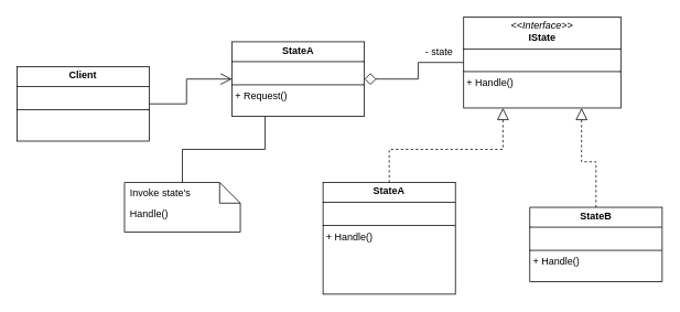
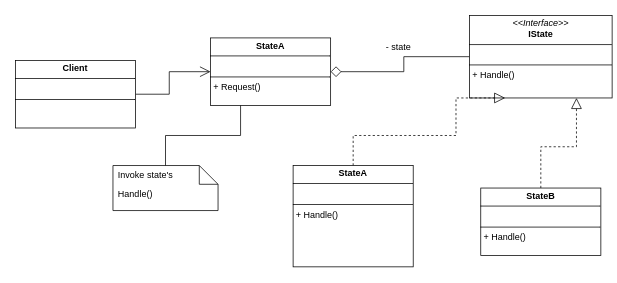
  <mxCell id="0" />
  <mxCell id="1" parent="0" />
  <mxCell id="2" style="edgeStyle=orthogonalEdgeStyle;rounded=0;orthogonalLoop=1;jettySize=auto;html=1;entryX=0;entryY=0.5;entryDx=0;entryDy=0;endArrow=open;endFill=0;endSize=12;" edge="1" parent="1" source="3" target="4"><mxGeometry relative="1" as="geometry" /></mxCell>
  <mxCell id="3" value="&lt;p style=&quot;margin:0px;margin-top:4px;text-align:center;&quot;&gt;&lt;b&gt;Client&lt;/b&gt;&lt;/p&gt;&lt;hr size=&quot;1&quot; style=&quot;border-style:solid;&quot;&gt;&lt;p style=&quot;margin:0px;margin-left:4px;&quot;&gt;&lt;br&gt;&lt;/p&gt;&lt;hr size=&quot;1&quot; style=&quot;border-style:solid;&quot;&gt;&lt;p style=&quot;margin:0px;margin-left:4px;&quot;&gt;&lt;br&gt;&lt;/p&gt;" style="verticalAlign=top;align=left;overflow=fill;html=1;whiteSpace=wrap;" vertex="1" parent="1"><mxGeometry x="20" y="80" width="160" height="90" as="geometry" /></mxCell>
  <mxCell id="4" value="&lt;p style=&quot;margin:0px;margin-top:4px;text-align:center;&quot;&gt;&lt;b&gt;StateA&lt;/b&gt;&lt;/p&gt;&lt;hr size=&quot;1&quot; style=&quot;border-style:solid;&quot;&gt;&lt;p style=&quot;margin:0px;margin-left:4px;&quot;&gt;&lt;br&gt;&lt;/p&gt;&lt;hr size=&quot;1&quot; style=&quot;border-style:solid;&quot;&gt;&lt;p style=&quot;margin:0px;margin-left:4px;&quot;&gt;+ Request()&lt;/p&gt;" style="verticalAlign=top;align=left;overflow=fill;html=1;whiteSpace=wrap;" vertex="1" parent="1"><mxGeometry x="280" y="50" width="160" height="90" as="geometry" /></mxCell>
  <mxCell id="5" style="edgeStyle=orthogonalEdgeStyle;rounded=0;orthogonalLoop=1;jettySize=auto;html=1;entryX=1;entryY=0.5;entryDx=0;entryDy=0;endArrow=diamond;endFill=0;endSize=12;" edge="1" parent="1" source="6" target="4"><mxGeometry relative="1" as="geometry" /></mxCell>
- <mxCell id="6" value="&lt;p style=&quot;margin:0px;margin-top:4px;text-align:center;&quot;&gt;&lt;i&gt;&amp;lt;&amp;lt;Interface&amp;gt;&amp;gt;&lt;/i&gt;&lt;br&gt;&lt;b&gt;IState&lt;/b&gt;&lt;/p&gt;&lt;hr size=&quot;1&quot; style=&quot;border-style:solid;&quot;&gt;&lt;p style=&quot;margin:0px;margin-left:4px;&quot;&gt;&lt;br&gt;&lt;/p&gt;&lt;hr size=&quot;1&quot; style=&quot;border-style:solid;&quot;&gt;&lt;p style=&quot;margin:0px;margin-left:4px;&quot;&gt;+ Handle()&lt;br&gt;&lt;/p&gt;" style="verticalAlign=top;align=left;overflow=fill;html=1;whiteSpace=wrap;" vertex="1" parent="1"><mxGeometry x="560" y="20" width="190" height="110" as="geometry" /></mxCell>
+ <mxCell id="6" value="&lt;p style=&quot;margin:0px;margin-top:4px;text-align:center;&quot;&gt;&lt;i&gt;&amp;lt;&amp;lt;Interface&amp;gt;&amp;gt;&lt;/i&gt;&lt;br&gt;&lt;b&gt;IState&lt;/b&gt;&lt;/p&gt;&lt;hr size=&quot;1&quot; style=&quot;border-style:solid;&quot;&gt;&lt;p style=&quot;margin:0px;margin-left:4px;&quot;&gt;&lt;br&gt;&lt;/p&gt;&lt;hr size=&quot;1&quot; style=&quot;border-style:solid;&quot;&gt;&lt;p style=&quot;margin:0px;margin-left:4px;&quot;&gt;+ Handle()&lt;br&gt;&lt;/p&gt;" style="verticalAlign=top;align=left;overflow=fill;html=1;whiteSpace=wrap;" vertex="1" parent="1"><mxGeometry x="625" y="20" width="190" height="110" as="geometry" /></mxCell>
  <mxCell id="7" value="- state" style="text;html=1;align=center;verticalAlign=middle;resizable=0;points=[];autosize=1;strokeColor=none;fillColor=none;" vertex="1" parent="1"><mxGeometry x="500" y="48" width="60" height="30" as="geometry" /></mxCell>
  <mxCell id="8" style="edgeStyle=orthogonalEdgeStyle;rounded=0;orthogonalLoop=1;jettySize=auto;html=1;entryX=0.25;entryY=1;entryDx=0;entryDy=0;endArrow=block;endFill=0;dashed=1;endSize=12;" edge="1" parent="1" source="9" target="6"><mxGeometry relative="1" as="geometry"><Array as="points"><mxPoint x="470" y="180" /><mxPoint x="607" y="180" /></Array></mxGeometry></mxCell>
  <mxCell id="9" value="&lt;p style=&quot;margin:0px;margin-top:4px;text-align:center;&quot;&gt;&lt;b&gt;StateA&lt;/b&gt;&lt;/p&gt;&lt;hr size=&quot;1&quot; style=&quot;border-style:solid;&quot;&gt;&lt;p style=&quot;margin:0px;margin-left:4px;&quot;&gt;&lt;br&gt;&lt;/p&gt;&lt;hr size=&quot;1&quot; style=&quot;border-style:solid;&quot;&gt;&lt;p style=&quot;margin:0px;margin-left:4px;&quot;&gt;+ Handle()&lt;/p&gt;" style="verticalAlign=top;align=left;overflow=fill;html=1;whiteSpace=wrap;" vertex="1" parent="1"><mxGeometry x="390" y="220" width="160" height="135" as="geometry" /></mxCell>
  <mxCell id="10" style="edgeStyle=orthogonalEdgeStyle;rounded=0;orthogonalLoop=1;jettySize=auto;html=1;entryX=0.75;entryY=1;entryDx=0;entryDy=0;dashed=1;endArrow=block;endFill=0;endSize=12;" edge="1" parent="1" source="11" target="6"><mxGeometry relative="1" as="geometry" /></mxCell>
  <mxCell id="11" value="&lt;p style=&quot;margin:0px;margin-top:4px;text-align:center;&quot;&gt;&lt;b&gt;StateB&lt;/b&gt;&lt;/p&gt;&lt;hr size=&quot;1&quot; style=&quot;border-style:solid;&quot;&gt;&lt;p style=&quot;margin:0px;margin-left:4px;&quot;&gt;&lt;br&gt;&lt;/p&gt;&lt;hr size=&quot;1&quot; style=&quot;border-style:solid;&quot;&gt;&lt;p style=&quot;margin:0px;margin-left:4px;&quot;&gt;+ Handle()&lt;/p&gt;" style="verticalAlign=top;align=left;overflow=fill;html=1;whiteSpace=wrap;" vertex="1" parent="1"><mxGeometry x="640" y="250" width="160" height="90" as="geometry" /></mxCell>
  <mxCell id="12" value="Handle()" style="shape=note2;boundedLbl=1;whiteSpace=wrap;html=1;size=25;verticalAlign=top;align=left;spacingLeft=5;" vertex="1" parent="1"><mxGeometry x="150" y="220" width="140" height="60" as="geometry" /></mxCell>
  <mxCell id="13" value="Invoke state's" style="resizeWidth=1;part=1;strokeColor=none;fillColor=none;align=left;spacingLeft=5;whiteSpace=wrap;html=1;" vertex="1" parent="12"><mxGeometry width="140" height="25" relative="1" as="geometry" /></mxCell>
  <mxCell id="14" style="edgeStyle=orthogonalEdgeStyle;rounded=0;orthogonalLoop=1;jettySize=auto;html=1;entryX=0.25;entryY=1;entryDx=0;entryDy=0;endArrow=none;endFill=0;" edge="1" parent="1" source="13" target="4"><mxGeometry relative="1" as="geometry" /></mxCell>
